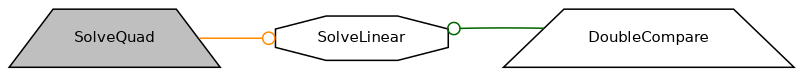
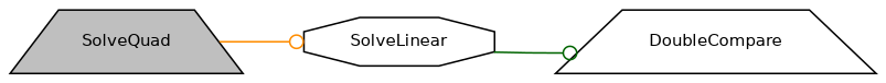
  digraph {
    rankdir=LR
    node [color=black fillcolor=white fontname=Helvetica fontsize=10 shape=trapezium style=filled]
    edge [arrowhead=odot fontname=Helvetica fontsize=10 labelfontname=Helvetica labelfontsize=10 style=solid]
    n1 [fillcolor=grey75 fontcolor=black height=0.2 label=SolveQuad width=0.4]
    n2 [height=0.2 label=SolveLinear shape=octagon width=0.4]
    n3 [height=0.2 label=DoubleCompare width=0.4]
    n1 -> n2 [color=darkorange]
-   n3 -> n2 [color=darkgreen]
+   n2 -> n3 [color=darkgreen]
  }
